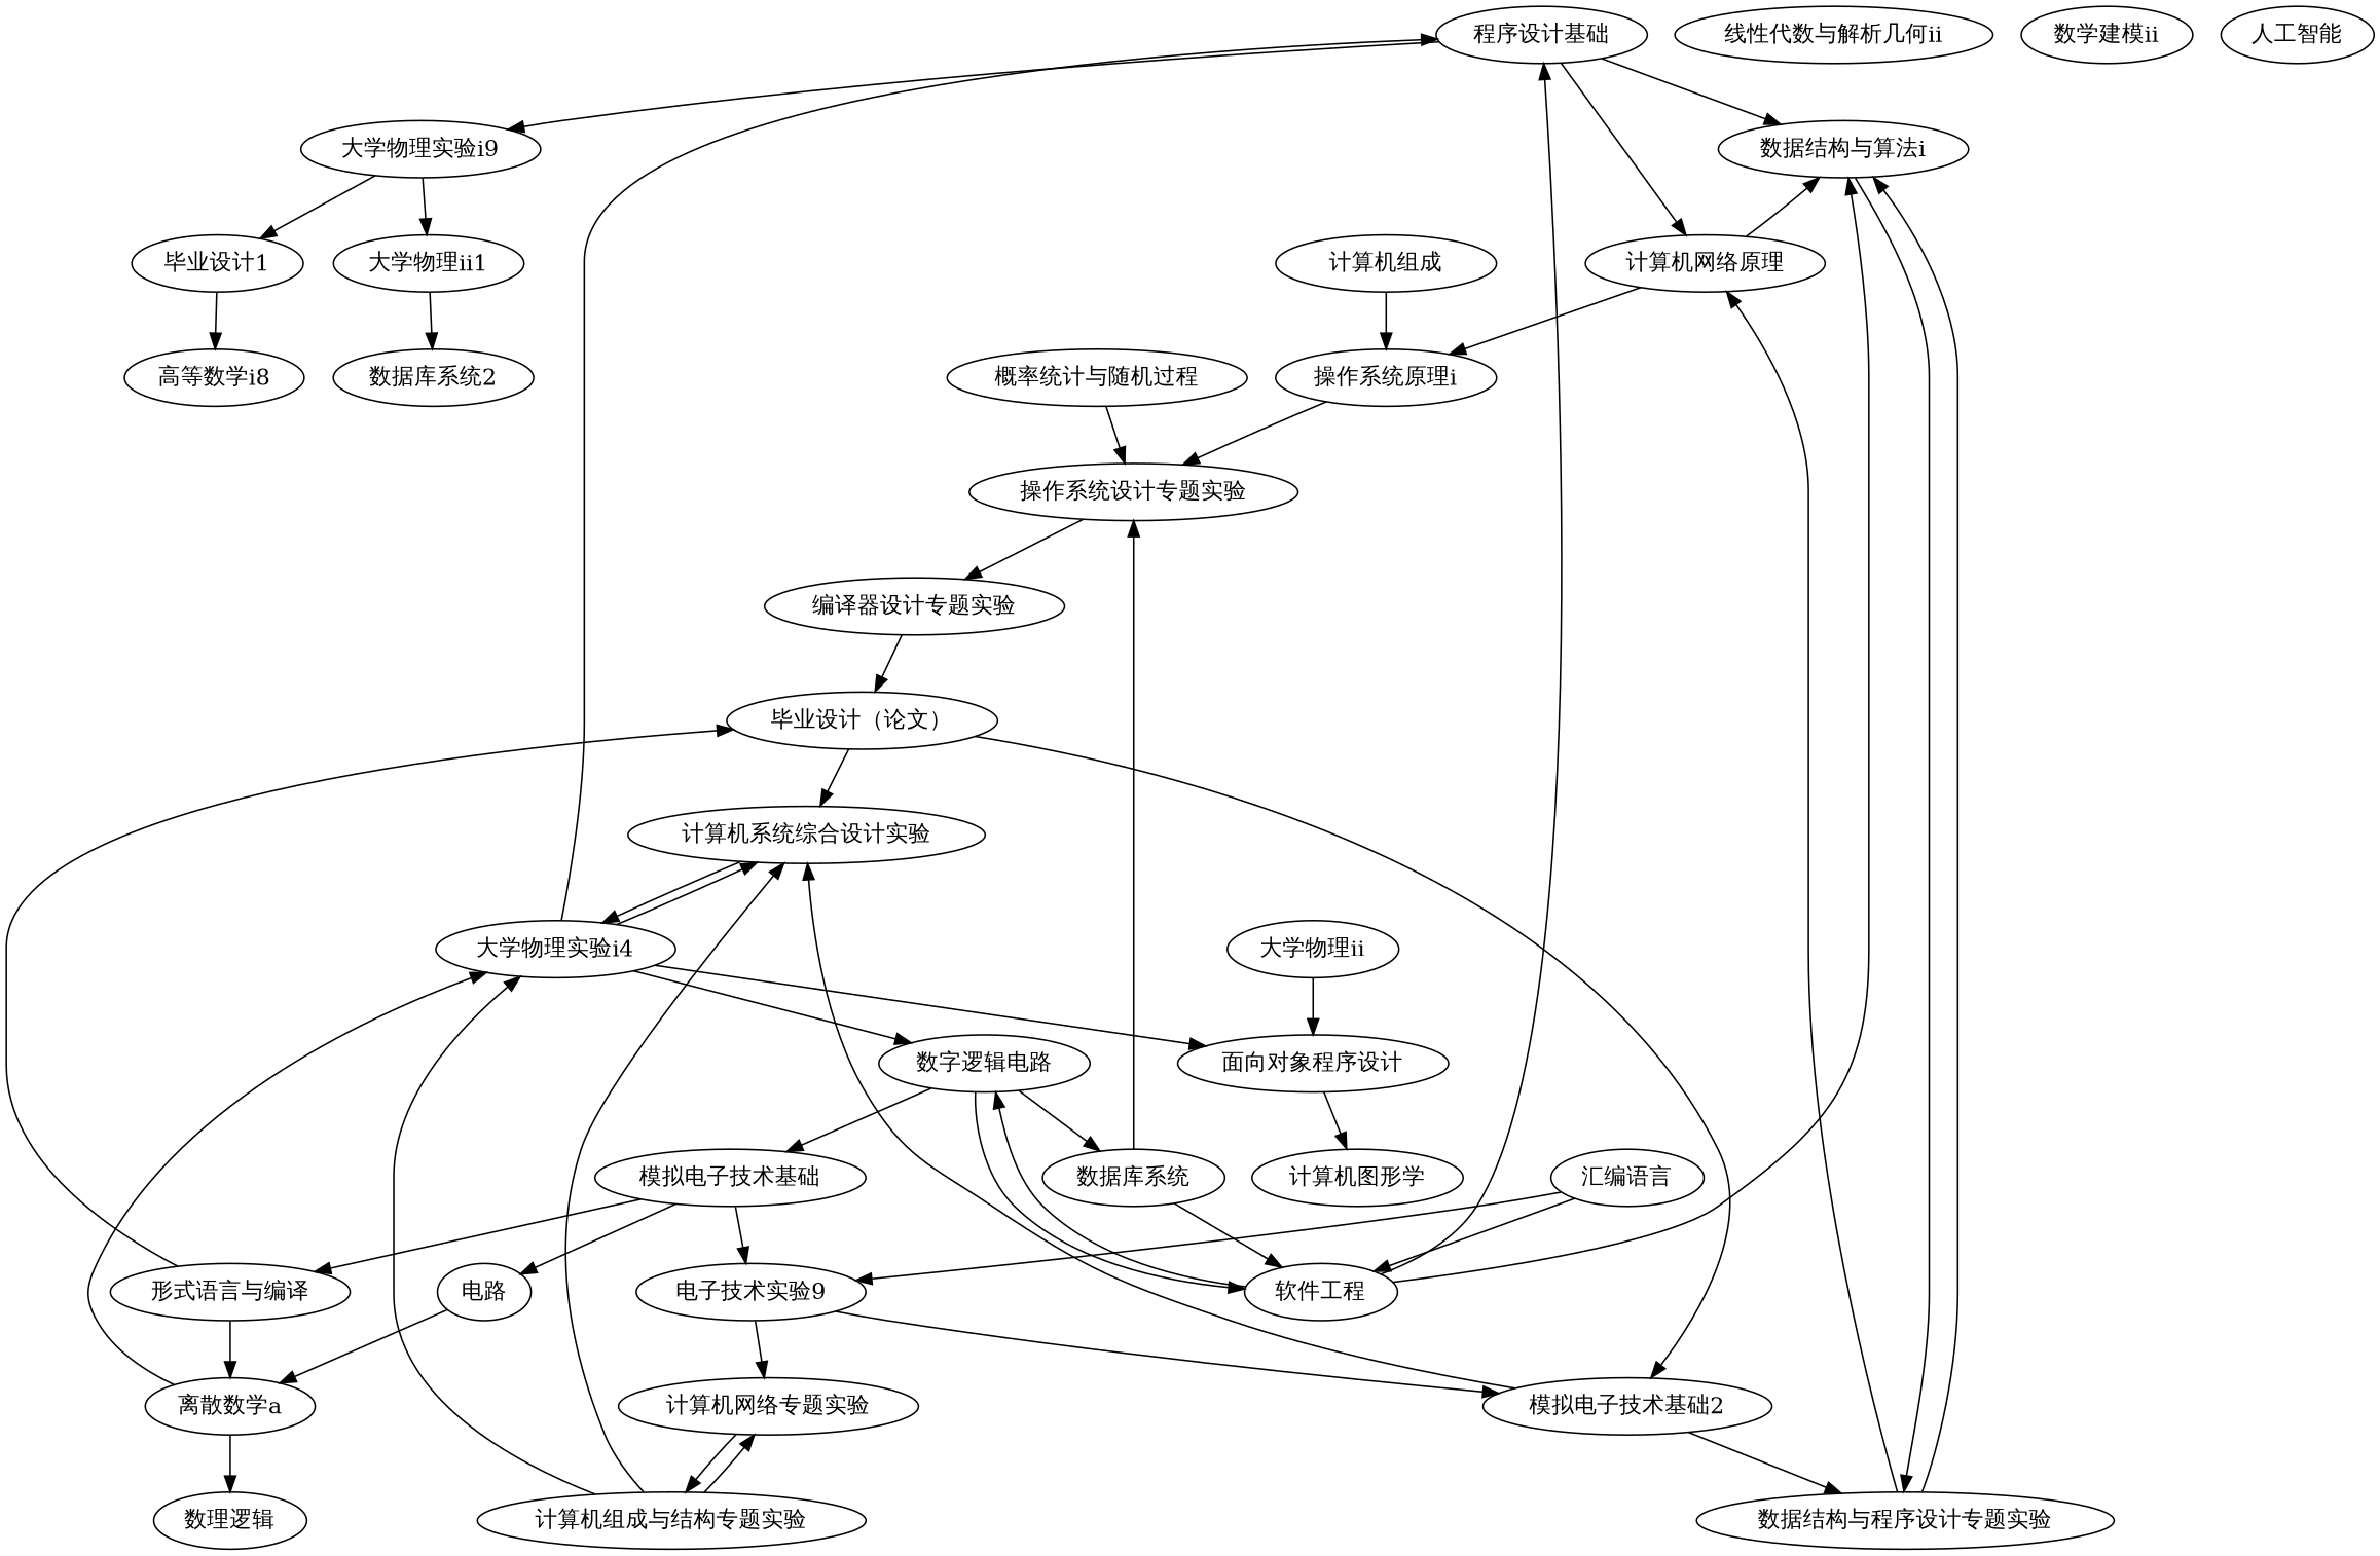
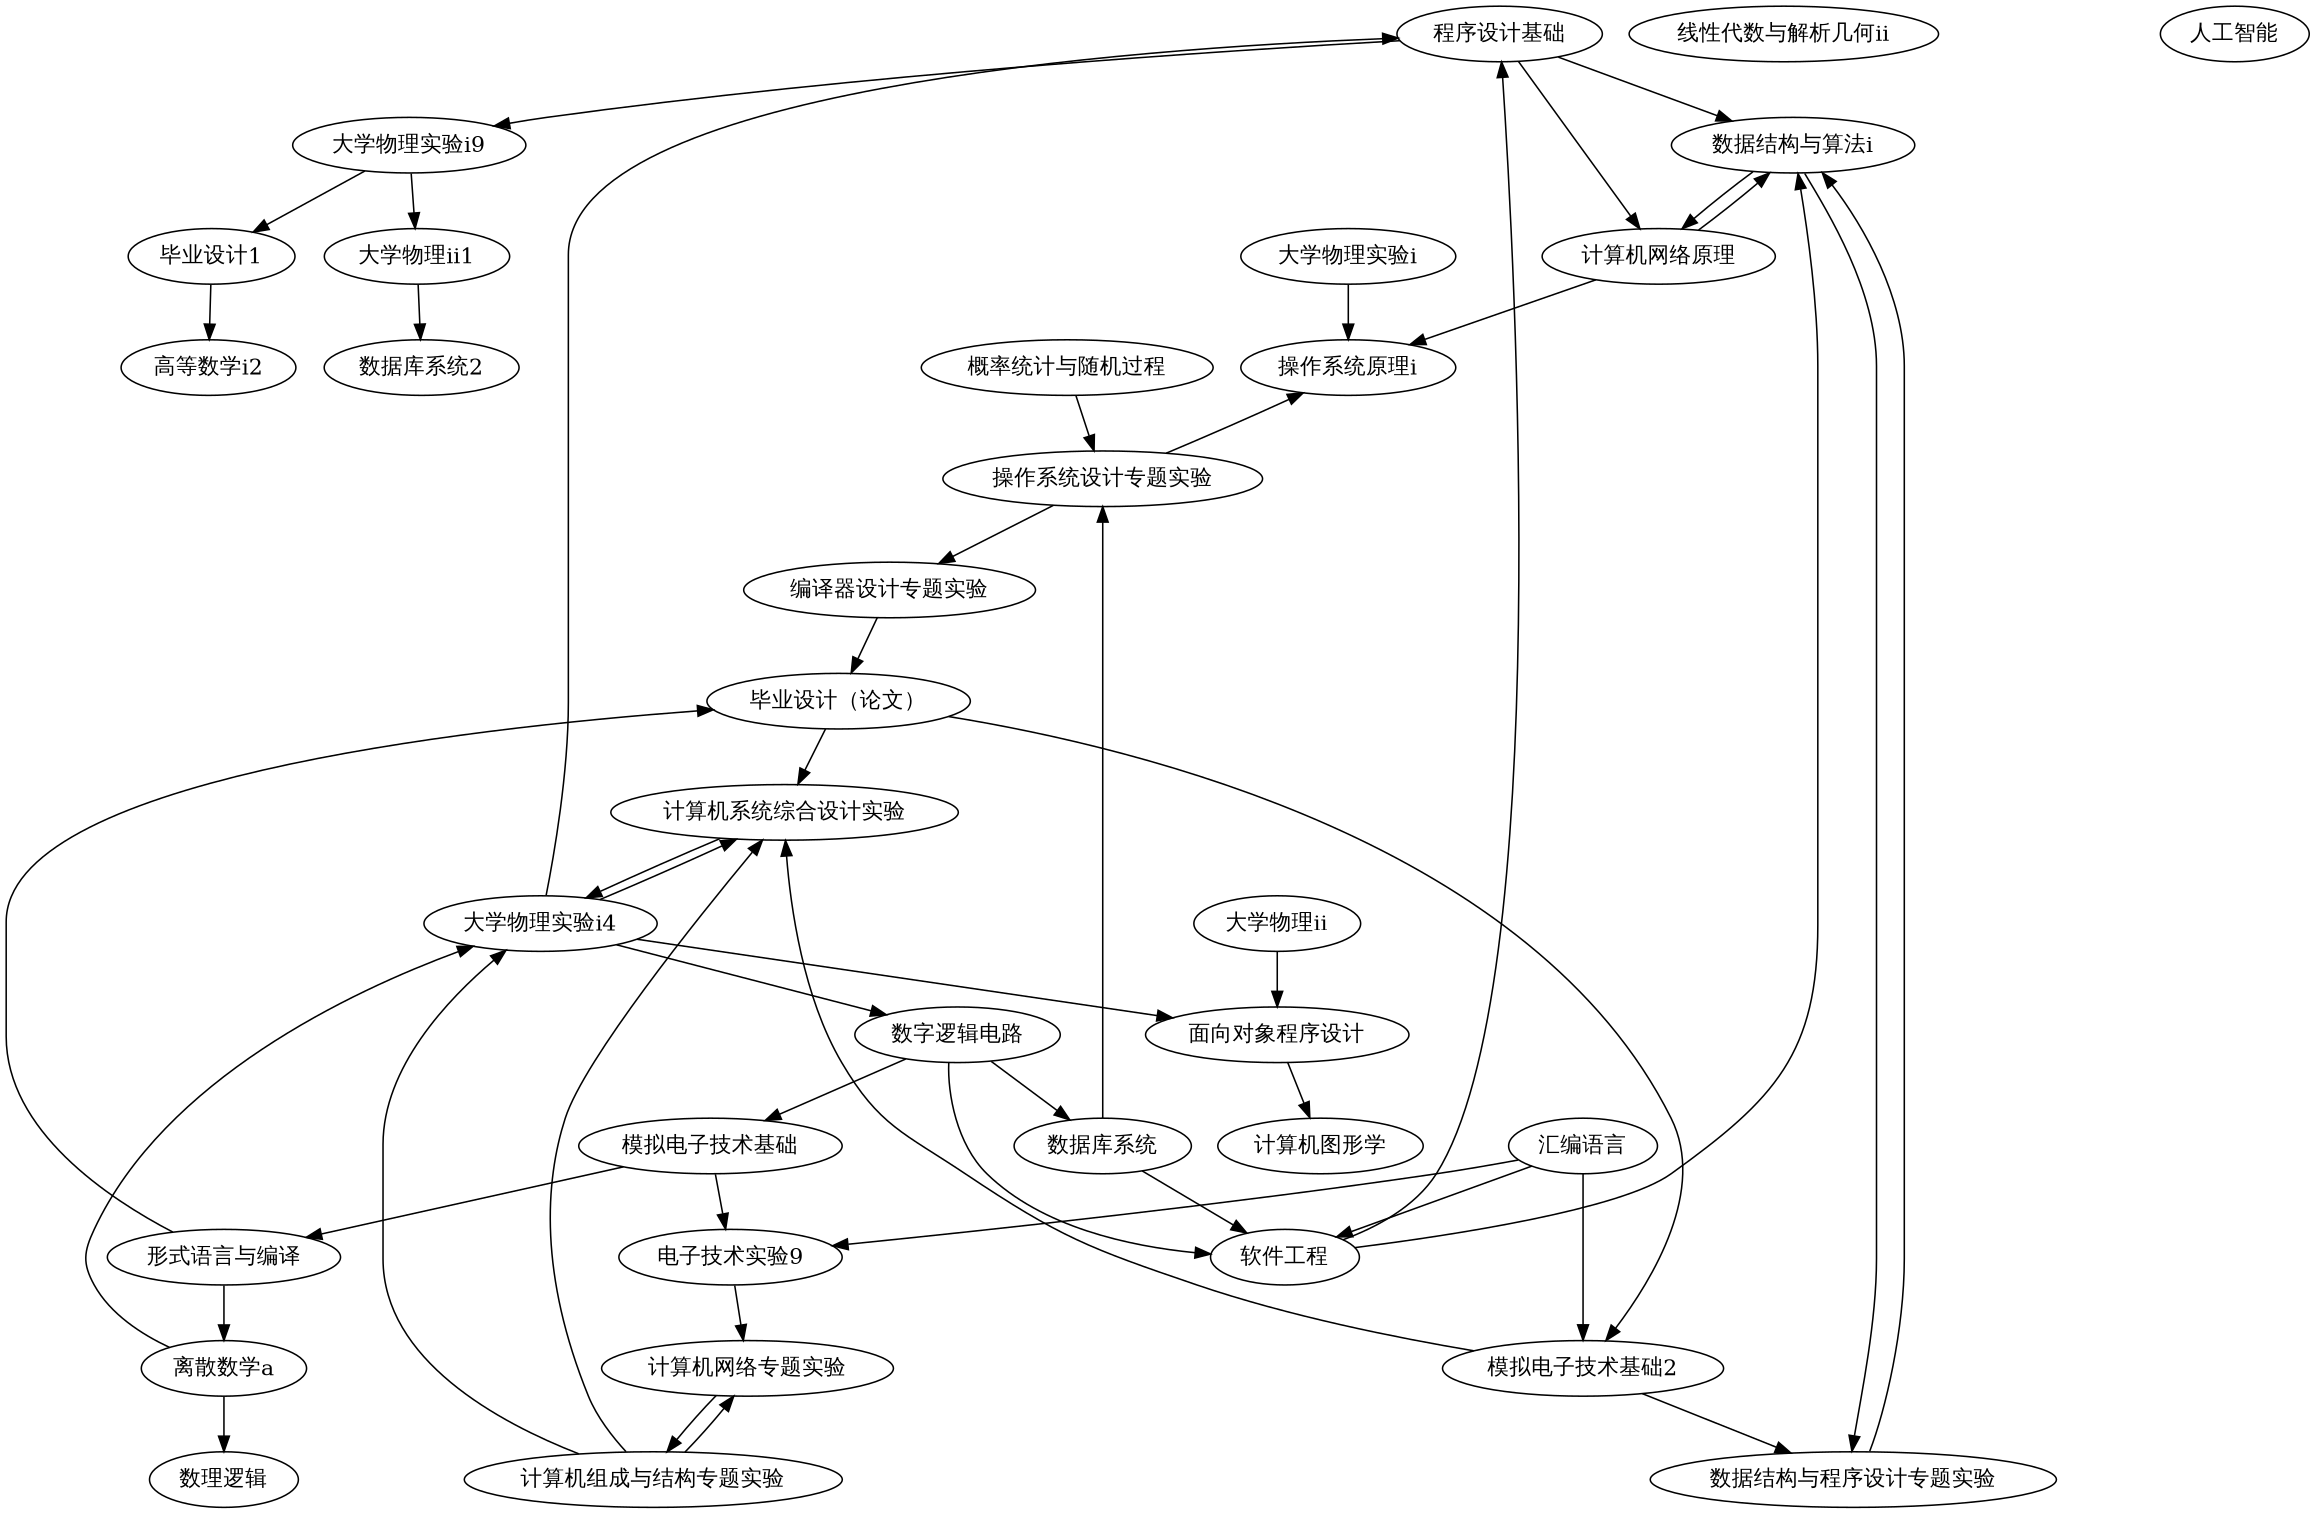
  strict digraph {
    n1 [label="毕业设计1"]
-   "高等数学i2" [label="高等数学i8"]
+   "高等数学i2"
    "线性代数与解析几何ii"
    n4 [label="大学物理实验i9"]
    "大学物理ii1"
    n6 [label="数据库系统2"]
    "程序设计基础"
    "数据结构与算法i"
    "计算机网络原理"
    "数据结构与程序设计专题实验"
    "操作系统原理i"
-   "电路"
    "离散数学a"
    n14 [label="大学物理实验i4"]
    "数理逻辑"
    "数字逻辑电路"
    "面向对象程序设计"
    "计算机系统综合设计实验"
    "形式语言与编译"
    "毕业设计（论文）"
    "概率统计与随机过程"
    "操作系统设计专题实验"
    "模拟电子技术基础"
    "数据库系统"
    "软件工程"
    "编译器设计专题实验"
    n27 [label="电子技术实验9"]
    "计算机图形学"
-   "计算机组成"
+   "计算机组成" [label="大学物理实验i"]
    n30 [label="模拟电子技术基础2"]
    "计算机网络专题实验"
    "计算机组成与结构专题实验"
    "汇编语言"
-   "数学建模ii"
    "人工智能"
    n36 [label="大学物理ii"]
    n1 -> "高等数学i2"
    n4 -> n1
    n4 -> "大学物理ii1"
    "大学物理ii1" -> n6
    "程序设计基础" -> n4
    "程序设计基础" -> "数据结构与算法i"
    "程序设计基础" -> "计算机网络原理"
-   "数据结构与程序设计专题实验" -> "计算机网络原理"
+   "数据结构与算法i" -> "计算机网络原理"
    "数据结构与算法i" -> "数据结构与程序设计专题实验"
    "计算机网络原理" -> "数据结构与算法i"
    "计算机网络原理" -> "操作系统原理i"
    "数据结构与程序设计专题实验" -> "数据结构与算法i"
-   "电路" -> "离散数学a"
    "离散数学a" -> n14
    "离散数学a" -> "数理逻辑"
    n14 -> "程序设计基础"
    n14 -> "数字逻辑电路"
    n14 -> "面向对象程序设计"
    n14 -> "计算机系统综合设计实验"
    "数字逻辑电路" -> "模拟电子技术基础"
    "数字逻辑电路" -> "数据库系统"
    "数字逻辑电路" -> "软件工程"
    "面向对象程序设计" -> "计算机图形学"
    "计算机系统综合设计实验" -> n14
    "形式语言与编译" -> "离散数学a"
    "形式语言与编译" -> "毕业设计（论文）"
    "毕业设计（论文）" -> "计算机系统综合设计实验"
    "毕业设计（论文）" -> n30
    "概率统计与随机过程" -> "操作系统设计专题实验"
-   "操作系统原理i" -> "操作系统设计专题实验"
+   "操作系统设计专题实验" -> "操作系统原理i"
    "操作系统设计专题实验" -> "编译器设计专题实验"
-   "模拟电子技术基础" -> "电路"
    "模拟电子技术基础" -> "形式语言与编译"
    "模拟电子技术基础" -> n27
    "数据库系统" -> "操作系统设计专题实验"
    "数据库系统" -> "软件工程"
    "软件工程" -> "程序设计基础"
    "软件工程" -> "数据结构与算法i"
-   "软件工程" -> "数字逻辑电路"
    "编译器设计专题实验" -> "毕业设计（论文）"
-   n27 -> n30
+   "汇编语言" -> n30
    n27 -> "计算机网络专题实验"
    "计算机组成" -> "操作系统原理i"
    n30 -> "数据结构与程序设计专题实验"
    n30 -> "计算机系统综合设计实验"
    "计算机网络专题实验" -> "计算机组成与结构专题实验"
    "计算机组成与结构专题实验" -> n14
    "计算机组成与结构专题实验" -> "计算机系统综合设计实验"
    "计算机组成与结构专题实验" -> "计算机网络专题实验"
    "汇编语言" -> "软件工程"
    "汇编语言" -> n27
    n36 -> "面向对象程序设计"
  }
